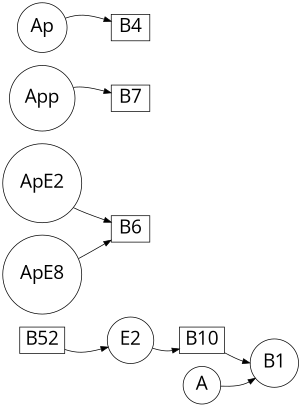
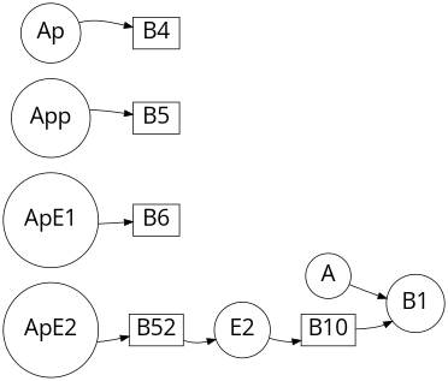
  strict digraph {
    fontname="Open Sans"
    rankdir=LR
    remincross=true
    splines=curved
    node [fontname="Open Sans" fontsize=26 shape=circle]
    edge [fontname="Open Sans"]
    n1 [label=B52 shape=box]
    ApE2
    E2
    A
    B1
    B10 [shape=box]
    B6 [shape=box]
-   ApE1 [label=ApE8]
-   B7 [shape=box]
+   ApE1
+   B7 [shape=box label=B5]
    B4 [shape=box]
    App
    Ap
    n1 -> E2
-   ApE2 -> B6
+   ApE2 -> n1
    E2 -> B10
    A -> B1
    B10 -> B1
    ApE1 -> B6
    App -> B7
    Ap -> B4
  }
